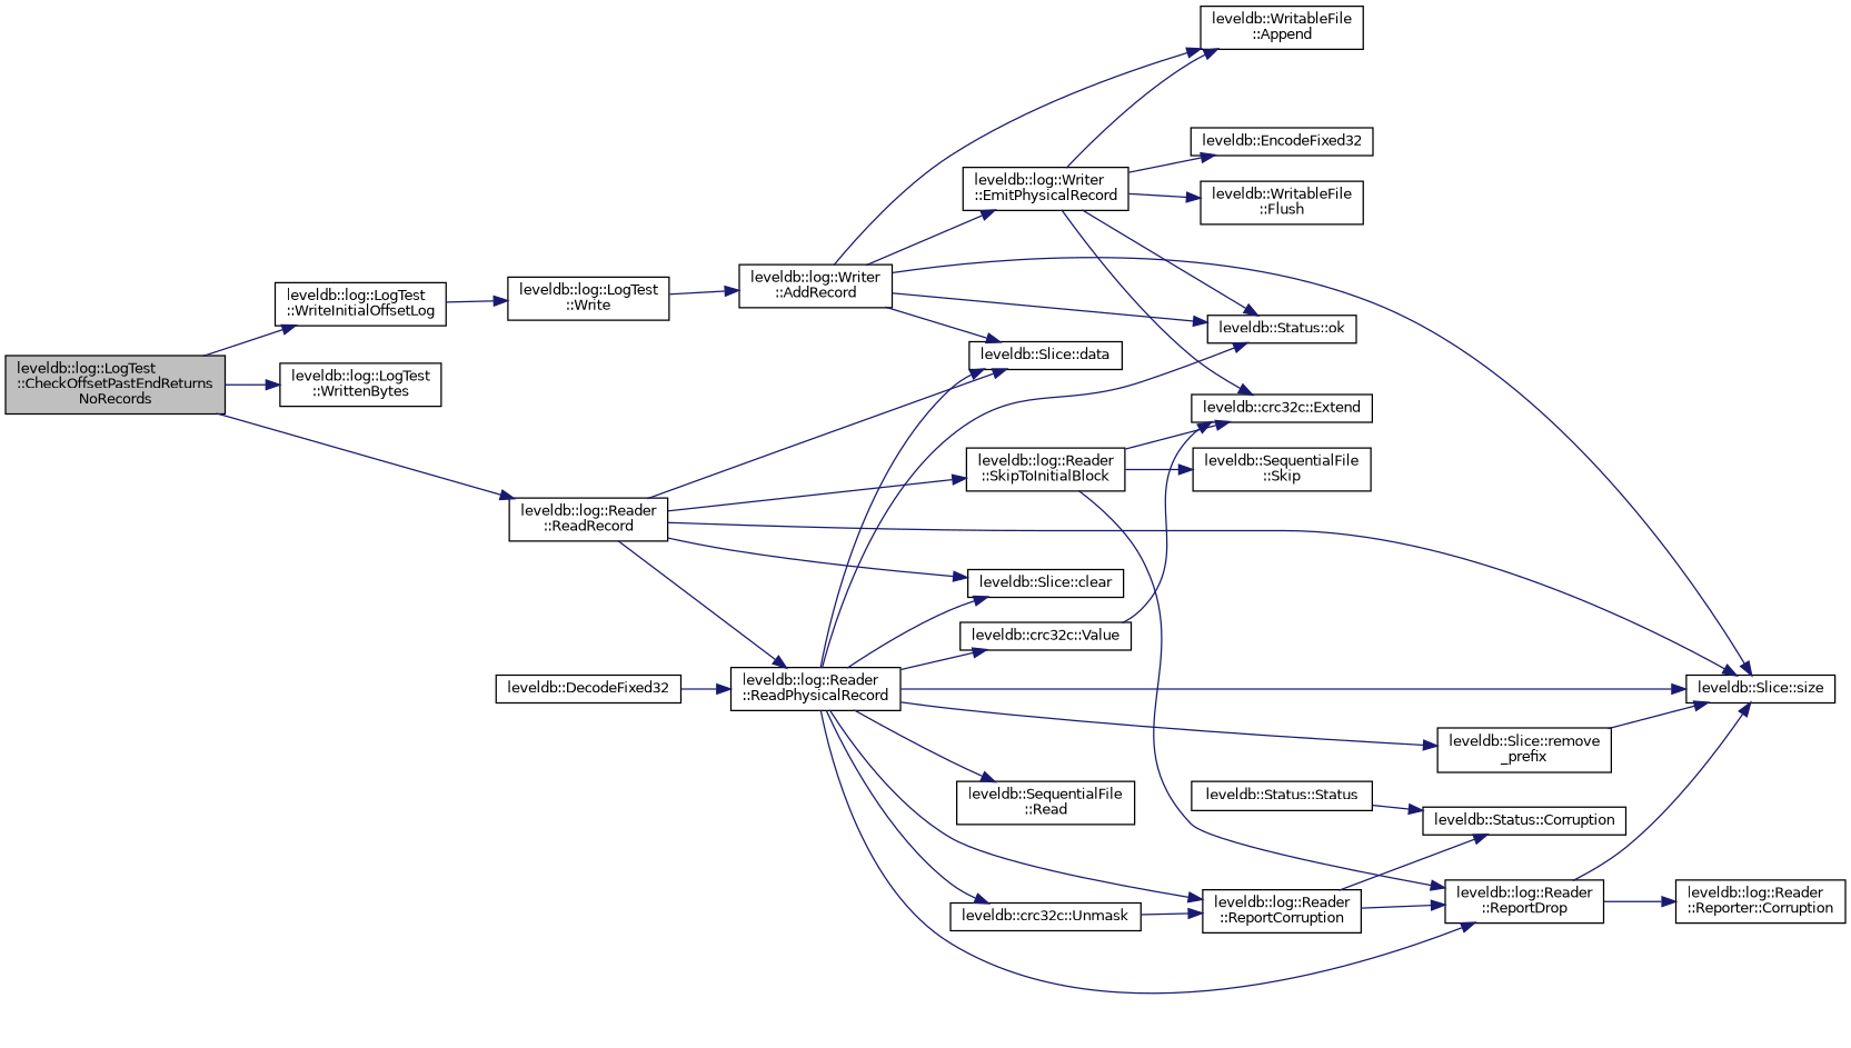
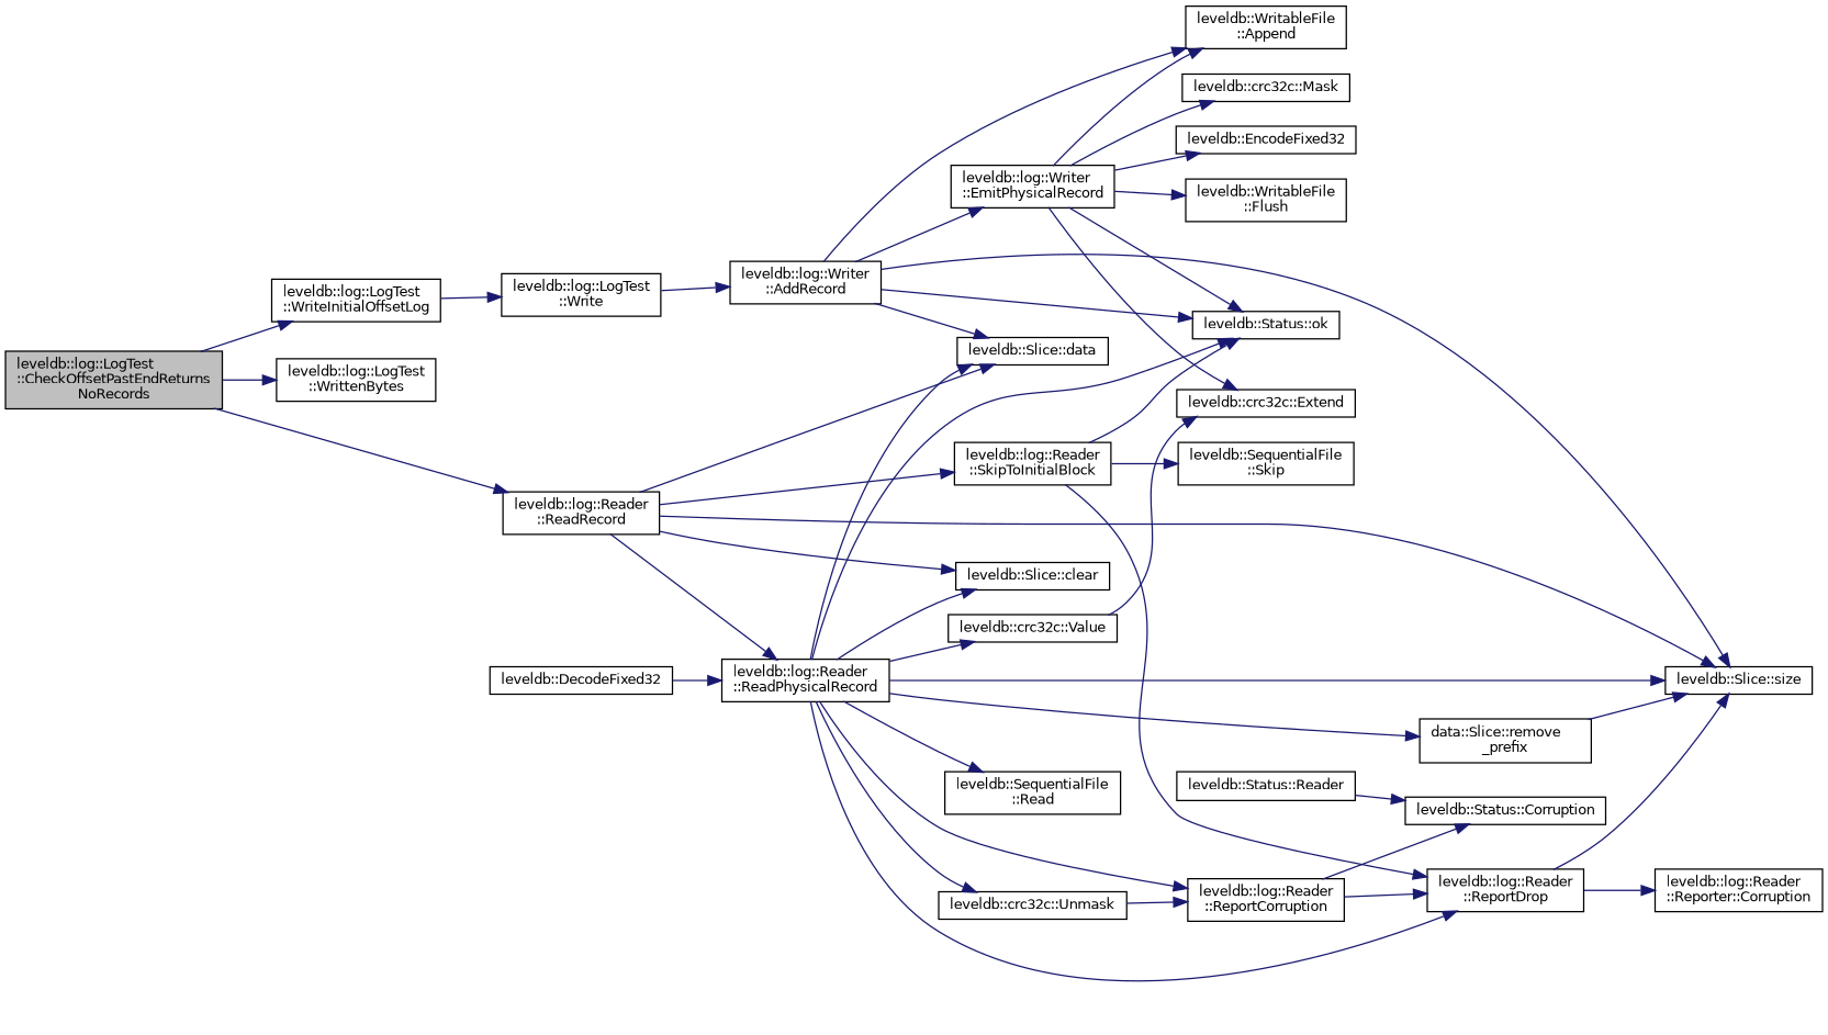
  digraph {
    rankdir=LR
    node [color=black fillcolor=white fontname=Helvetica fontsize=10 shape=record style=filled]
    edge [color=midnightblue fontname=Helvetica fontsize=10 labelfontname=Helvetica labelfontsize=10 style=solid]
    n1 [fillcolor=grey75 fontcolor=black height=0.2 label="leveldb::log::LogTest\l::CheckOffsetPastEndReturns\lNoRecords" width=0.4]
    n2 [height=0.2 label="leveldb::log::LogTest\l::WriteInitialOffsetLog" width=0.4]
    n3 [height=0.2 label="leveldb::log::LogTest\l::WrittenBytes" width=0.4]
    n4 [height=0.2 label="leveldb::log::Reader\l::ReadRecord" width=0.4]
    n5 [height=0.2 label="leveldb::log::LogTest\l::Write" width=0.4]
    n6 [height=0.2 label="leveldb::Slice::data" width=0.4]
    n7 [height=0.2 label="leveldb::Slice::size" width=0.4]
    n8 [height=0.2 label="leveldb::log::Reader\l::SkipToInitialBlock" width=0.4]
    n9 [height=0.2 label="leveldb::Slice::clear" width=0.4]
    n10 [height=0.2 label="leveldb::log::Reader\l::ReadPhysicalRecord" width=0.4]
    n11 [height=0.2 label="leveldb::log::Writer\l::AddRecord" width=0.4]
    n12 [height=0.2 label="leveldb::WritableFile\l::Append" width=0.4]
    n13 [height=0.2 label="leveldb::log::Writer\l::EmitPhysicalRecord" width=0.4]
    n14 [height=0.2 label="leveldb::Status::ok" width=0.4]
    n15 [height=0.2 label="leveldb::crc32c::Extend" width=0.4]
+   n16 [height=0.2 label="leveldb::crc32c::Mask" width=0.4]
    n17 [height=0.2 label="leveldb::EncodeFixed32" width=0.4]
    n18 [height=0.2 label="leveldb::WritableFile\l::Flush" width=0.4]
    n19 [height=0.2 label="leveldb::SequentialFile\l::Skip" width=0.4]
    n20 [height=0.2 label="leveldb::log::Reader\l::ReportDrop" width=0.4]
    n21 [height=0.2 label="leveldb::log::Reader\l::ReportCorruption" width=0.4]
    n22 [height=0.2 label="leveldb::SequentialFile\l::Read" width=0.4]
    n23 [height=0.2 label="leveldb::crc32c::Unmask" width=0.4]
    n24 [height=0.2 label="leveldb::crc32c::Value" width=0.4]
-   n25 [height=0.2 label="leveldb::Slice::remove\l_prefix" width=0.4]
+   n25 [height=0.2 label="data::Slice::remove\l_prefix" width=0.4]
    n26 [height=0.2 label="leveldb::Status::Corruption" width=0.4]
    n27 [height=0.2 label="leveldb::log::Reader\l::Reporter::Corruption" width=0.4]
    n28 [height=0.2 label="leveldb::DecodeFixed32" width=0.4]
-   n29 [height=0.2 label="leveldb::Status::Status" width=0.4]
+   n29 [height=0.2 label="leveldb::Status::Reader" width=0.4]
    n1 -> n2
    n1 -> n3
    n1 -> n4
    n2 -> n5
    n4 -> n6
    n4 -> n7
    n4 -> n8
    n4 -> n9
    n4 -> n10
    n5 -> n11
-   n8 -> n15
+   n8 -> n14
    n8 -> n19
    n8 -> n20
    n10 -> n6
    n10 -> n7
    n10 -> n9
    n10 -> n14
    n10 -> n20
    n10 -> n21
    n10 -> n22
    n10 -> n23
    n10 -> n24
    n10 -> n25
    n11 -> n6
    n11 -> n7
    n11 -> n12
    n11 -> n13
    n11 -> n14
    n13 -> n12
    n13 -> n14
    n13 -> n15
+   n13 -> n16
    n13 -> n17
    n13 -> n18
    n20 -> n7
    n20 -> n27
    n21 -> n20
    n21 -> n26
    n23 -> n21
    n24 -> n15
    n25 -> n7
    n28 -> n10
    n29 -> n26
  }
